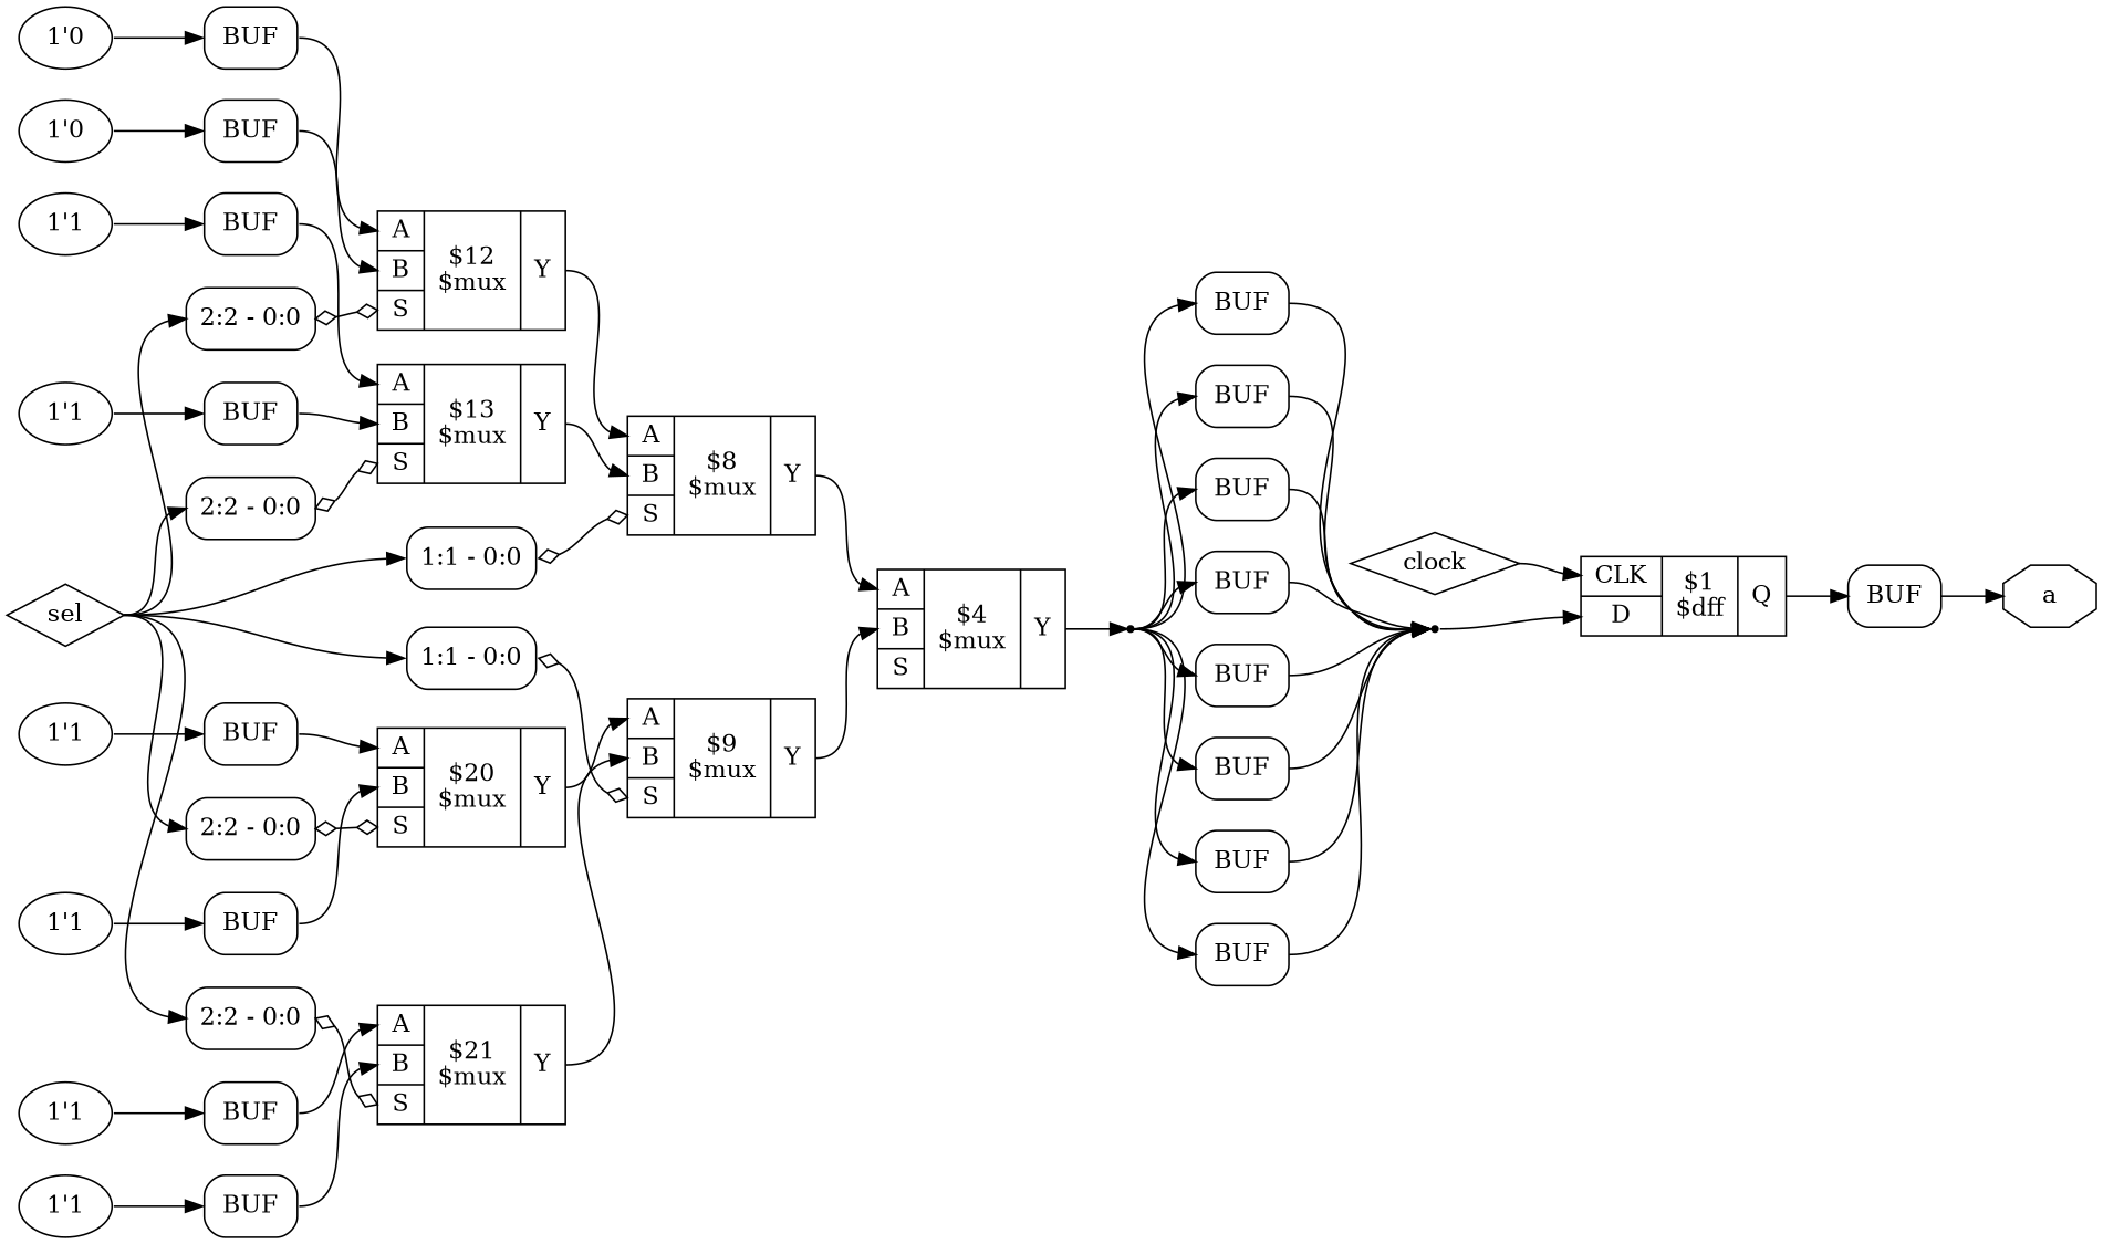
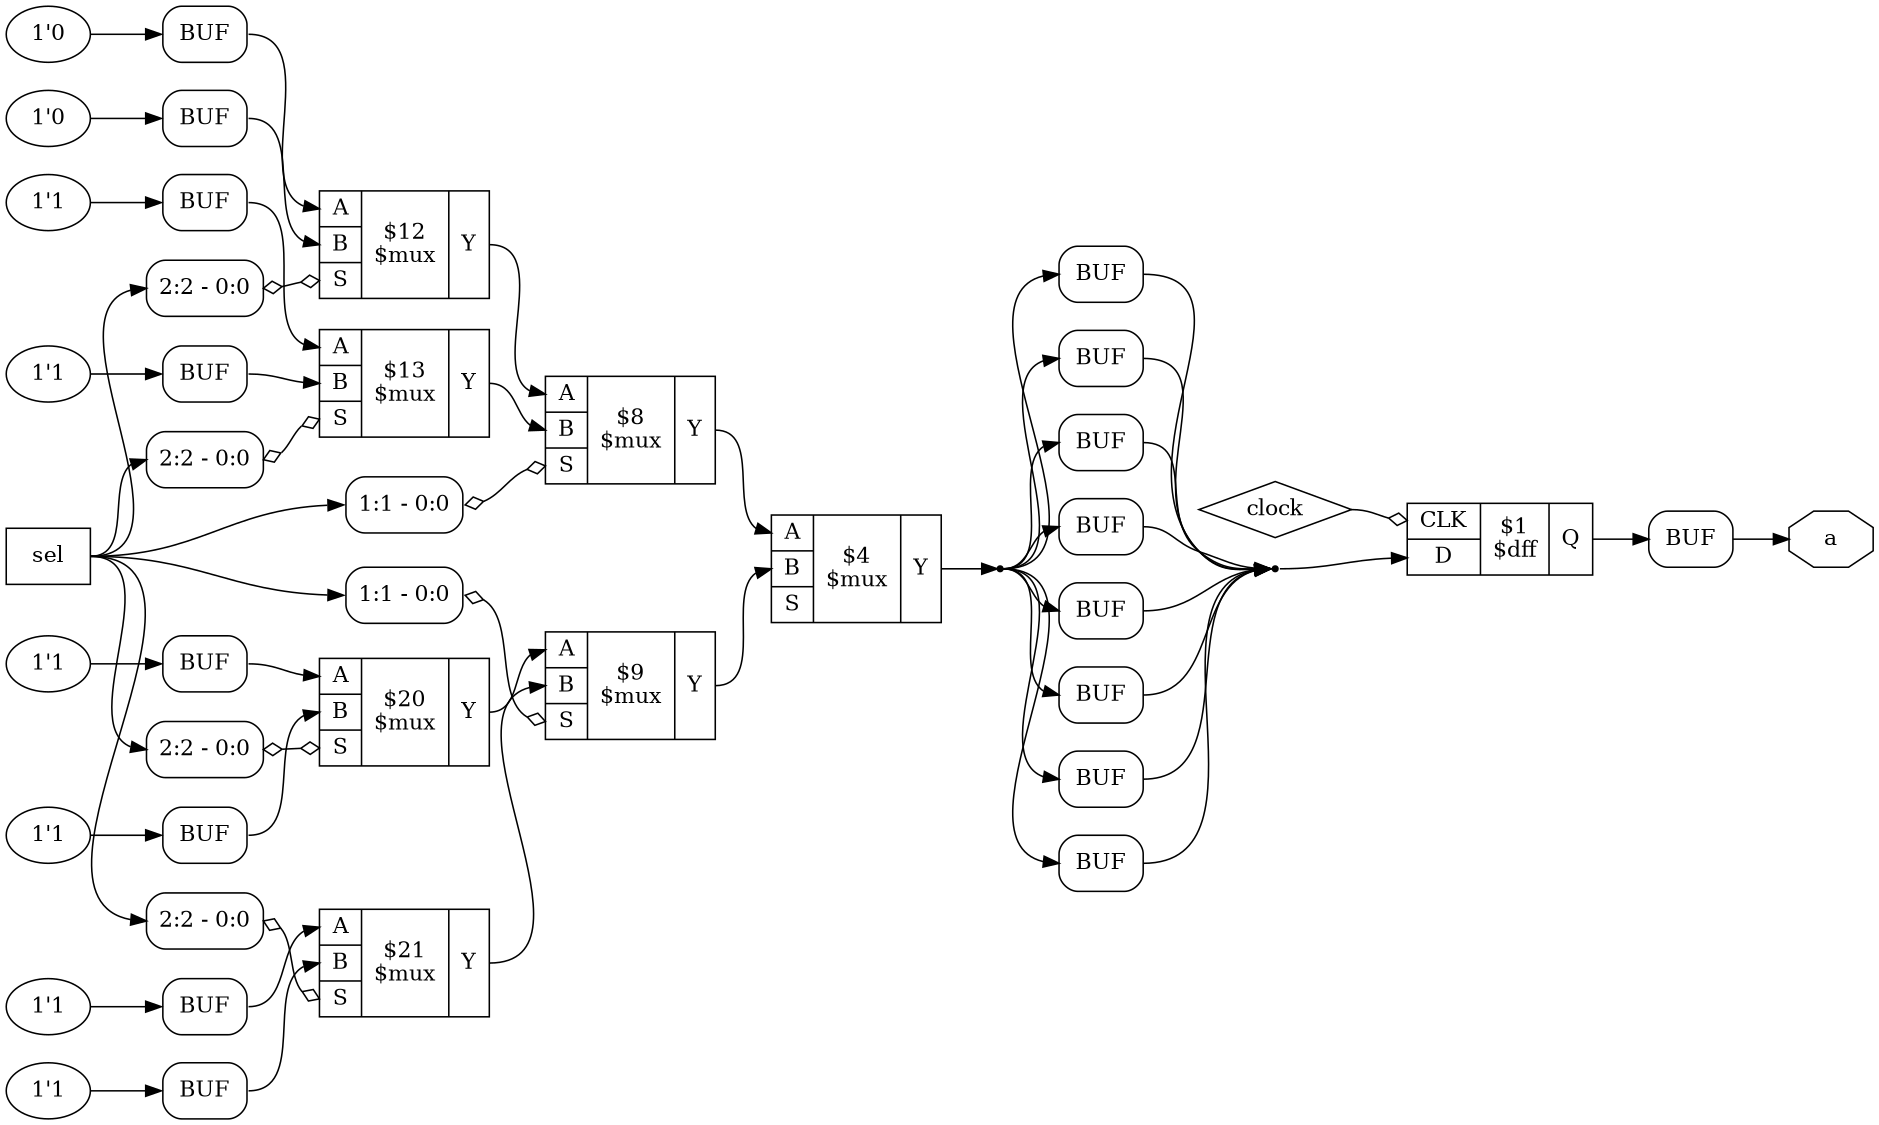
  digraph {
    rankdir=LR
    remincross=true
    node [shape=box style=rounded]
    edge [color=black headport="w:w" tailport=e]
    n18 [color=black fontcolor=black label=clock shape=diamond style=""]
    c35 [label="{{<p32> CLK|<p33> D}|$1\n$dff|{<p34> Q}}" shape=record style=""]
    x10 [label=BUF]
-   n19 [color=black fontcolor=black label=sel shape=diamond style=""]
+   n19 [color=black fontcolor=black label=sel style=""]
    x0 [label="<s0> 2:2 - 0:0 " shape=record]
    x1 [label="<s0> 2:2 - 0:0 " shape=record]
    x2 [label="<s0> 2:2 - 0:0 " shape=record]
    x3 [label="<s0> 2:2 - 0:0 " shape=record]
    x4 [label="<s0> 1:1 - 0:0 " shape=record]
    x5 [label="<s0> 1:1 - 0:0 " shape=record]
    c25 [label="{{<p21> A|<p22> B|<p23> S}|$21\n$mux|{<p24> Y}}" shape=record style=""]
    c26 [label="{{<p21> A|<p22> B|<p23> S}|$20\n$mux|{<p24> Y}}" shape=record style=""]
    c27 [label="{{<p21> A|<p22> B|<p23> S}|$13\n$mux|{<p24> Y}}" shape=record style=""]
    c28 [label="{{<p21> A|<p22> B|<p23> S}|$12\n$mux|{<p24> Y}}" shape=record style=""]
    c29 [label="{{<p21> A|<p22> B|<p23> S}|$9\n$mux|{<p24> Y}}" shape=record style=""]
    c30 [label="{{<p21> A|<p22> B|<p23> S}|$8\n$mux|{<p24> Y}}" shape=record style=""]
    n20 [color=black fontcolor=black label=a shape=octagon style=""]
    c31 [label="{{<p21> A|<p22> B|<p23> S}|$4\n$mux|{<p24> Y}}" shape=record style=""]
    n15 [shape=point style=""]
    x9 [label=BUF]
    x13 [label=BUF]
    x16 [label=BUF]
    x19 [label=BUF]
    x22 [label=BUF]
    x25 [label=BUF]
    x28 [label=BUF]
    x31 [label=BUF]
    v7 [label="1'0" shape="" style=""]
    x8 [label=BUF]
    n16 [shape=point style=""]
    v11 [label="1'1" shape="" style=""]
    x12 [label=BUF]
    v14 [label="1'1" shape="" style=""]
    x15 [label=BUF]
    v17 [label="1'1" shape="" style=""]
    x18 [label=BUF]
    v20 [label="1'0" shape="" style=""]
    x21 [label=BUF]
    v23 [label="1'1" shape="" style=""]
    x24 [label=BUF]
    v26 [label="1'1" shape="" style=""]
    x27 [label=BUF]
    v29 [label="1'1" shape="" style=""]
    x30 [label=BUF]
-   n18 -> c35 [headport="p32:w"]
+   n18 -> c35 [headport="p32:w" arrowhead=odiamond]
    c35 -> x10 [tailport="p34:e"]
    x10 -> n20 [headport=w tailport="e:e"]
    n19 -> x0 [headport="s0:w"]
    n19 -> x1 [headport="s0:w"]
    n19 -> x2 [headport="s0:w"]
    n19 -> x3 [headport="s0:w"]
    n19 -> x4 [headport="s0:w"]
    n19 -> x5 [headport="s0:w"]
    x0 -> c25 [arrowhead=odiamond arrowtail=odiamond dir=both headport="p23:w"]
    x1 -> c26 [arrowhead=odiamond arrowtail=odiamond dir=both headport="p23:w"]
    x2 -> c27 [arrowhead=odiamond arrowtail=odiamond dir=both headport="p23:w"]
    x3 -> c28 [arrowhead=odiamond arrowtail=odiamond dir=both headport="p23:w"]
    x4 -> c29 [arrowhead=odiamond arrowtail=odiamond dir=both headport="p23:w"]
    x5 -> c30 [arrowhead=odiamond arrowtail=odiamond dir=both headport="p23:w"]
    c25 -> c29 [headport="p22:w" tailport="p24:e"]
    c26 -> c29 [headport="p21:w" tailport="p24:e"]
    c27 -> c30 [headport="p22:w" tailport="p24:e"]
    c28 -> c30 [headport="p21:w" tailport="p24:e"]
    c29 -> c31 [headport="p22:w" tailport="p24:e"]
    c30 -> c31 [headport="p21:w" tailport="p24:e"]
    c31 -> n15 [headport=w tailport="p24:e"]
    n15 -> x9
    n15 -> x13
    n15 -> x16
    n15 -> x19
    n15 -> x22
    n15 -> x25
    n15 -> x28
    n15 -> x31
    x9 -> n16 [headport=w tailport="e:e"]
    x13 -> n16 [headport=w tailport="e:e"]
    x16 -> n16 [headport=w tailport="e:e"]
    x19 -> n16 [headport=w tailport="e:e"]
    x22 -> n16 [headport=w tailport="e:e"]
    x25 -> n16 [headport=w tailport="e:e"]
    x28 -> n16 [headport=w tailport="e:e"]
    x31 -> n16 [headport=w tailport="e:e"]
    v7 -> x8
    x8 -> c28 [headport="p21:w" tailport="e:e"]
    n16 -> c35 [headport="p33:w"]
    v11 -> x12
    x12 -> c26 [headport="p21:w" tailport="e:e"]
    v14 -> x15
    x15 -> c27 [headport="p21:w" tailport="e:e"]
    v17 -> x18
    x18 -> c25 [headport="p21:w" tailport="e:e"]
    v20 -> x21
    x21 -> c28 [headport="p22:w" tailport="e:e"]
    v23 -> x24
    x24 -> c26 [headport="p22:w" tailport="e:e"]
    v26 -> x27
    x27 -> c27 [headport="p22:w" tailport="e:e"]
    v29 -> x30
    x30 -> c25 [headport="p22:w" tailport="e:e"]
  }
